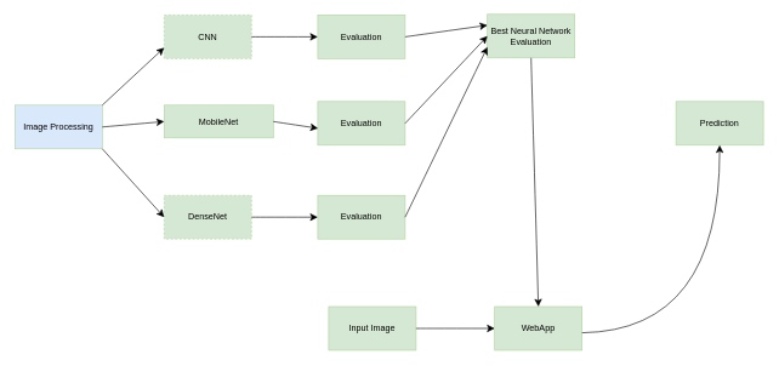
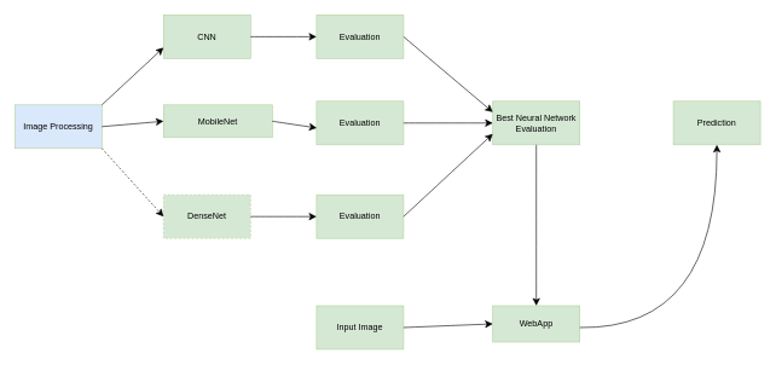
  <mxCell id="0" />
  <mxCell id="1" parent="0" />
  <mxCell id="2" value="Image Processing" style="rounded=0;whiteSpace=wrap;html=1;fillColor=#dae8fc;strokeColor=light-dark(#b0d49b, #446e2c);" parent="1" vertex="1"><mxGeometry x="20" y="144" width="120" height="60" as="geometry" /></mxCell>
- <mxCell id="3" value="CNN" style="rounded=0;whiteSpace=wrap;html=1;fillColor=#d5e8d4;strokeColor=light-dark(#b0d49b, #446e2c);dashed=1;" parent="1" vertex="1"><mxGeometry x="225" y="20" width="120" height="60" as="geometry" /></mxCell>
+ <mxCell id="3" value="CNN" style="rounded=0;whiteSpace=wrap;html=1;fillColor=#d5e8d4;strokeColor=light-dark(#b0d49b, #446e2c);" parent="1" vertex="1"><mxGeometry x="225" y="20" width="120" height="60" as="geometry" /></mxCell>
  <mxCell id="4" value="MobileNet" style="rounded=0;whiteSpace=wrap;html=1;fillColor=#d5e8d4;strokeColor=light-dark(#b0d49b, #446e2c);" parent="1" vertex="1"><mxGeometry x="225" y="144" width="150" height="45" as="geometry" /></mxCell>
  <mxCell id="5" value="DenseNet" style="rounded=0;whiteSpace=wrap;html=1;fillColor=#d5e8d4;strokeColor=light-dark(#b0d49b, #446e2c);dashed=1;" parent="1" vertex="1"><mxGeometry x="225" y="268" width="120" height="60" as="geometry" /></mxCell>
  <mxCell id="6" value="Evaluation" style="rounded=0;whiteSpace=wrap;html=1;fillColor=#d5e8d4;strokeColor=light-dark(#b0d49b, #446e2c);" parent="1" vertex="1"><mxGeometry x="436" y="268" width="120" height="60" as="geometry" /></mxCell>
  <mxCell id="7" value="Evaluation" style="rounded=0;whiteSpace=wrap;html=1;fillColor=#d5e8d4;strokeColor=light-dark(#b0d49b, #446e2c);" parent="1" vertex="1"><mxGeometry x="436" y="20" width="120" height="60" as="geometry" /></mxCell>
- <mxCell id="8" value="Input Image" style="rounded=0;whiteSpace=wrap;html=1;fillColor=#d5e8d4;strokeColor=light-dark(#b0d49b, #446e2c);" parent="1" vertex="1"><mxGeometry x="451" y="421" width="120" height="60" as="geometry" /></mxCell>
- <mxCell id="9" value="WebApp" style="rounded=0;whiteSpace=wrap;html=1;fillColor=#d5e8d4;strokeColor=light-dark(#b0d49b, #446e2c);" parent="1" vertex="1"><mxGeometry x="679" y="421" width="120" height="60" as="geometry" /></mxCell>
+ <mxCell id="8" value="Input Image" style="rounded=0;whiteSpace=wrap;html=1;fillColor=#d5e8d4;strokeColor=light-dark(#b0d49b, #446e2c);" parent="1" vertex="1"><mxGeometry x="436" y="421" width="120" height="60" as="geometry" /></mxCell>
+ <mxCell id="9" value="WebApp" style="rounded=0;whiteSpace=wrap;html=1;fillColor=#d5e8d4;strokeColor=light-dark(#b0d49b, #446e2c);" parent="1" vertex="1"><mxGeometry x="679" y="421" width="120" height="50" as="geometry" /></mxCell>
  <mxCell id="10" value="Evaluation" style="rounded=0;whiteSpace=wrap;html=1;fillColor=#d5e8d4;strokeColor=light-dark(#b0d49b, #446e2c);" parent="1" vertex="1"><mxGeometry x="436" y="139" width="120" height="60" as="geometry" /></mxCell>
  <mxCell id="11" value="Prediction" style="rounded=0;whiteSpace=wrap;html=1;fillColor=#d5e8d4;strokeColor=light-dark(#b0d49b, #446e2c);" parent="1" vertex="1"><mxGeometry x="928" y="139" width="120" height="60" as="geometry" /></mxCell>
- <mxCell id="12" value="Best Neural Network Evaluation" style="rounded=0;whiteSpace=wrap;html=1;fillColor=#d5e8d4;strokeColor=light-dark(#b0d49b, #446e2c);" parent="1" vertex="1"><mxGeometry x="669" y="19" width="120" height="60" as="geometry" /></mxCell>
+ <mxCell id="12" value="Best Neural Network Evaluation" style="rounded=0;whiteSpace=wrap;html=1;fillColor=#d5e8d4;strokeColor=light-dark(#b0d49b, #446e2c);" parent="1" vertex="1"><mxGeometry x="679" y="139" width="120" height="60" as="geometry" /></mxCell>
  <mxCell id="13" value="" style="endArrow=classic;html=1;rounded=0;fontSize=12;startSize=8;endSize=8;curved=1;entryX=0;entryY=0.5;entryDx=0;entryDy=0;exitX=1;exitY=0.5;exitDx=0;exitDy=0;" parent="1" source="3" target="7" edge="1"><mxGeometry width="50" height="50" relative="1" as="geometry"><mxPoint x="344" y="45" as="sourcePoint" /><mxPoint x="394" y="-5" as="targetPoint" /></mxGeometry></mxCell>
  <mxCell id="14" value="" style="endArrow=classic;html=1;rounded=0;fontSize=12;startSize=8;endSize=8;curved=1;exitX=1;exitY=0.5;exitDx=0;exitDy=0;entryX=0.003;entryY=0.614;entryDx=0;entryDy=0;entryPerimeter=0;" parent="1" source="4" target="10" edge="1"><mxGeometry width="50" height="50" relative="1" as="geometry"><mxPoint x="347" y="171" as="sourcePoint" /><mxPoint x="397" y="123" as="targetPoint" /></mxGeometry></mxCell>
  <mxCell id="15" value="" style="endArrow=classic;html=1;rounded=0;fontSize=12;startSize=8;endSize=8;curved=1;entryX=0;entryY=0.5;entryDx=0;entryDy=0;exitX=1;exitY=0.5;exitDx=0;exitDy=0;" parent="1" source="5" target="6" edge="1"><mxGeometry width="50" height="50" relative="1" as="geometry"><mxPoint x="349" y="300" as="sourcePoint" /><mxPoint x="399" y="250" as="targetPoint" /></mxGeometry></mxCell>
  <mxCell id="16" value="" style="endArrow=classic;html=1;rounded=0;fontSize=12;startSize=8;endSize=8;curved=1;entryX=0;entryY=0.75;entryDx=0;entryDy=0;exitX=1;exitY=0;exitDx=0;exitDy=0;" parent="1" source="2" target="3" edge="1"><mxGeometry width="50" height="50" relative="1" as="geometry"><mxPoint x="139" y="148" as="sourcePoint" /><mxPoint x="189" y="98" as="targetPoint" /></mxGeometry></mxCell>
  <mxCell id="17" value="" style="endArrow=classic;html=1;rounded=0;fontSize=12;startSize=8;endSize=8;curved=1;exitX=1;exitY=0.5;exitDx=0;exitDy=0;entryX=0;entryY=0.5;entryDx=0;entryDy=0;" parent="1" source="2" target="4" edge="1"><mxGeometry width="50" height="50" relative="1" as="geometry"><mxPoint x="174" y="222" as="sourcePoint" /><mxPoint x="224" y="172" as="targetPoint" /></mxGeometry></mxCell>
- <mxCell id="18" value="" style="endArrow=classic;html=1;rounded=0;fontSize=12;startSize=8;endSize=8;curved=1;exitX=1;exitY=1;exitDx=0;exitDy=0;entryX=0;entryY=0.5;entryDx=0;entryDy=0;" parent="1" source="2" target="5" edge="1"><mxGeometry width="50" height="50" relative="1" as="geometry"><mxPoint x="122" y="329" as="sourcePoint" /><mxPoint x="172" y="279" as="targetPoint" /></mxGeometry></mxCell>
+ <mxCell id="18" value="" style="endArrow=classic;html=1;rounded=0;fontSize=12;startSize=8;endSize=8;curved=1;exitX=1;exitY=1;exitDx=0;exitDy=0;entryX=0;entryY=0.5;entryDx=0;entryDy=0;dashed=1;" parent="1" source="2" target="5" edge="1"><mxGeometry width="50" height="50" relative="1" as="geometry"><mxPoint x="122" y="329" as="sourcePoint" /><mxPoint x="172" y="279" as="targetPoint" /></mxGeometry></mxCell>
  <mxCell id="19" value="" style="endArrow=classic;html=1;rounded=0;fontSize=12;startSize=8;endSize=8;curved=1;exitX=1;exitY=0.5;exitDx=0;exitDy=0;entryX=0;entryY=0.25;entryDx=0;entryDy=0;" parent="1" source="7" target="12" edge="1"><mxGeometry width="50" height="50" relative="1" as="geometry"><mxPoint x="586" y="63" as="sourcePoint" /><mxPoint x="636" y="13" as="targetPoint" /></mxGeometry></mxCell>
  <mxCell id="20" value="" style="endArrow=classic;html=1;rounded=0;fontSize=12;startSize=8;endSize=8;curved=1;exitX=1;exitY=0.5;exitDx=0;exitDy=0;entryX=0;entryY=0.5;entryDx=0;entryDy=0;" parent="1" source="10" target="12" edge="1"><mxGeometry width="50" height="50" relative="1" as="geometry"><mxPoint x="671" y="168" as="sourcePoint" /><mxPoint x="794" y="287" as="targetPoint" /></mxGeometry></mxCell>
  <mxCell id="21" value="" style="endArrow=classic;html=1;rounded=0;fontSize=12;startSize=8;endSize=8;curved=1;exitX=1;exitY=0.5;exitDx=0;exitDy=0;entryX=0;entryY=0.75;entryDx=0;entryDy=0;" parent="1" source="6" target="12" edge="1"><mxGeometry width="50" height="50" relative="1" as="geometry"><mxPoint x="626" y="165" as="sourcePoint" /><mxPoint x="749" y="165" as="targetPoint" /></mxGeometry></mxCell>
  <mxCell id="22" value="" style="endArrow=classic;html=1;rounded=0;fontSize=12;startSize=8;endSize=8;curved=1;entryX=0.5;entryY=0;entryDx=0;entryDy=0;exitX=0.5;exitY=1;exitDx=0;exitDy=0;" parent="1" source="12" target="9" edge="1"><mxGeometry width="50" height="50" relative="1" as="geometry"><mxPoint x="686" y="368" as="sourcePoint" /><mxPoint x="736" y="318" as="targetPoint" /></mxGeometry></mxCell>
  <mxCell id="23" value="" style="endArrow=classic;html=1;rounded=0;fontSize=12;startSize=8;endSize=8;curved=1;entryX=0;entryY=0.5;entryDx=0;entryDy=0;exitX=1;exitY=0.5;exitDx=0;exitDy=0;" parent="1" source="8" target="9" edge="1"><mxGeometry width="50" height="50" relative="1" as="geometry"><mxPoint x="593" y="485" as="sourcePoint" /><mxPoint x="643" y="435" as="targetPoint" /></mxGeometry></mxCell>
  <mxCell id="24" value="" style="endArrow=classic;html=1;rounded=0;fontSize=12;startSize=8;endSize=8;curved=1;entryX=0.5;entryY=1;entryDx=0;entryDy=0;exitX=1;exitY=0.6;exitDx=0;exitDy=0;exitPerimeter=0;" parent="1" source="9" target="11" edge="1"><mxGeometry width="50" height="50" relative="1" as="geometry"><mxPoint x="799" y="453" as="sourcePoint" /><mxPoint x="849" y="403" as="targetPoint" /><Array as="points"><mxPoint x="988" y="454" /></Array></mxGeometry></mxCell>
